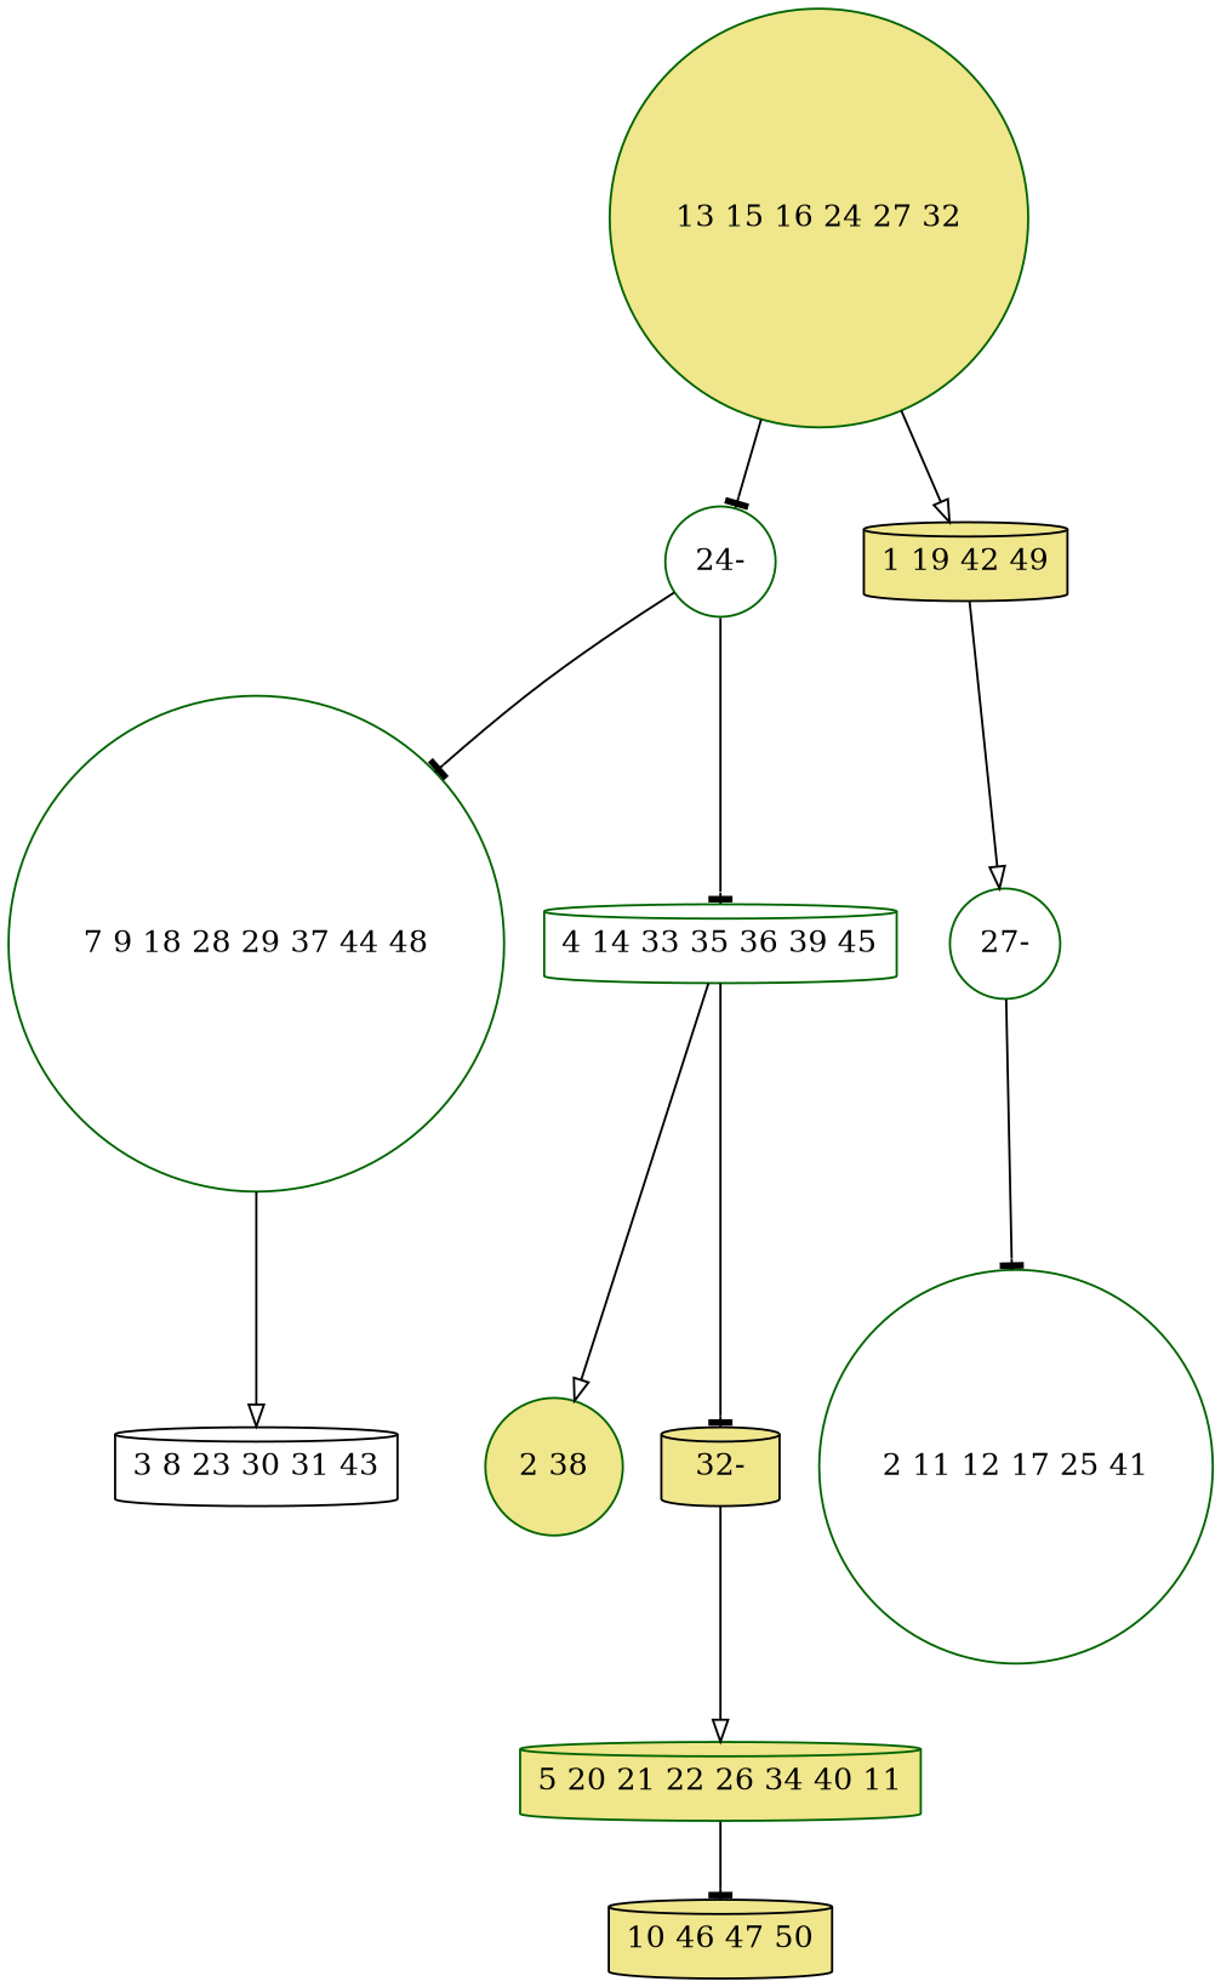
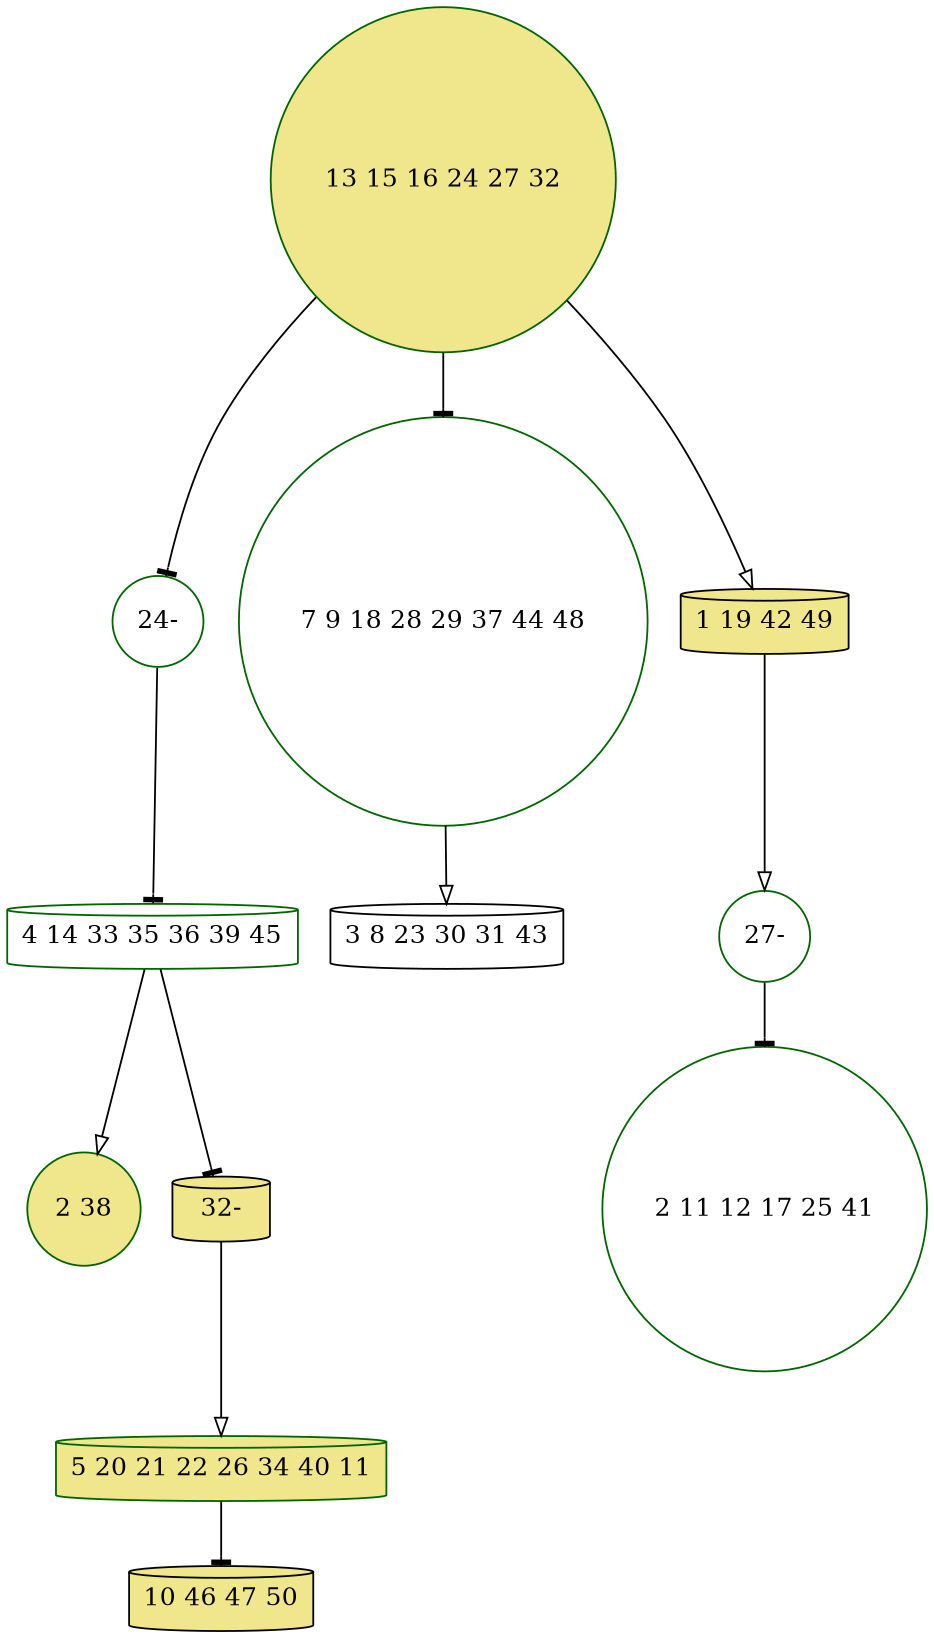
  digraph {
    node [color=darkgreen fillcolor=khaki shape=circle style=filled]
    edge [arrowhead=tee]
    n1 [label="13 15 16 24 27 32"]
    n2 [fillcolor=white label="24-"]
    n3 [fillcolor=white label="7 9 18 28 29 37 44 48"]
    n4 [color=black label="1 19 42 49" shape=cylinder]
    n5 [fillcolor=white label="4 14 33 35 36 39 45" shape=cylinder]
    n6 [color=black fillcolor=white label="3 8 23 30 31 43" shape=cylinder]
    n7 [fillcolor=white label="27-"]
    n8 [label="2 38"]
    n9 [color=black label="32-" shape=cylinder]
    n10 [label="5 20 21 22 26 34 40 11" shape=cylinder]
    n11 [color=black label="10 46 47 50" shape=cylinder]
    n12 [fillcolor=white label="2 11 12 17 25 41"]
    n1 -> n2
-   n2 -> n3
+   n1 -> n3
    n1 -> n4 [arrowhead=onormal]
    n2 -> n5
    n3 -> n6 [arrowhead=onormal]
    n4 -> n7 [arrowhead=onormal]
    n5 -> n8 [arrowhead=onormal]
    n5 -> n9
    n7 -> n12
    n9 -> n10 [arrowhead=onormal]
    n10 -> n11
  }
